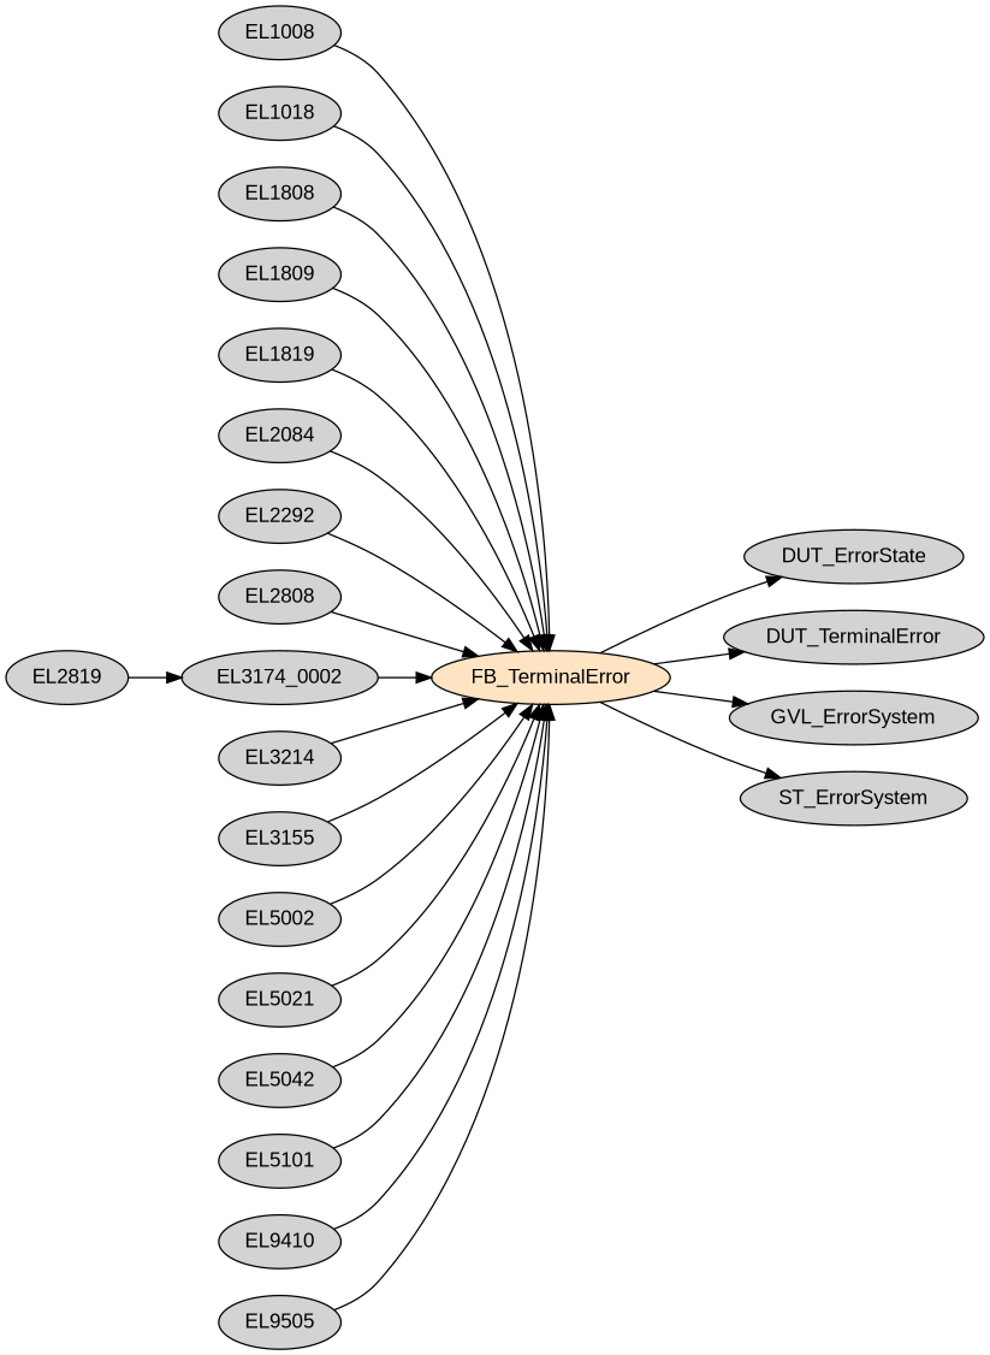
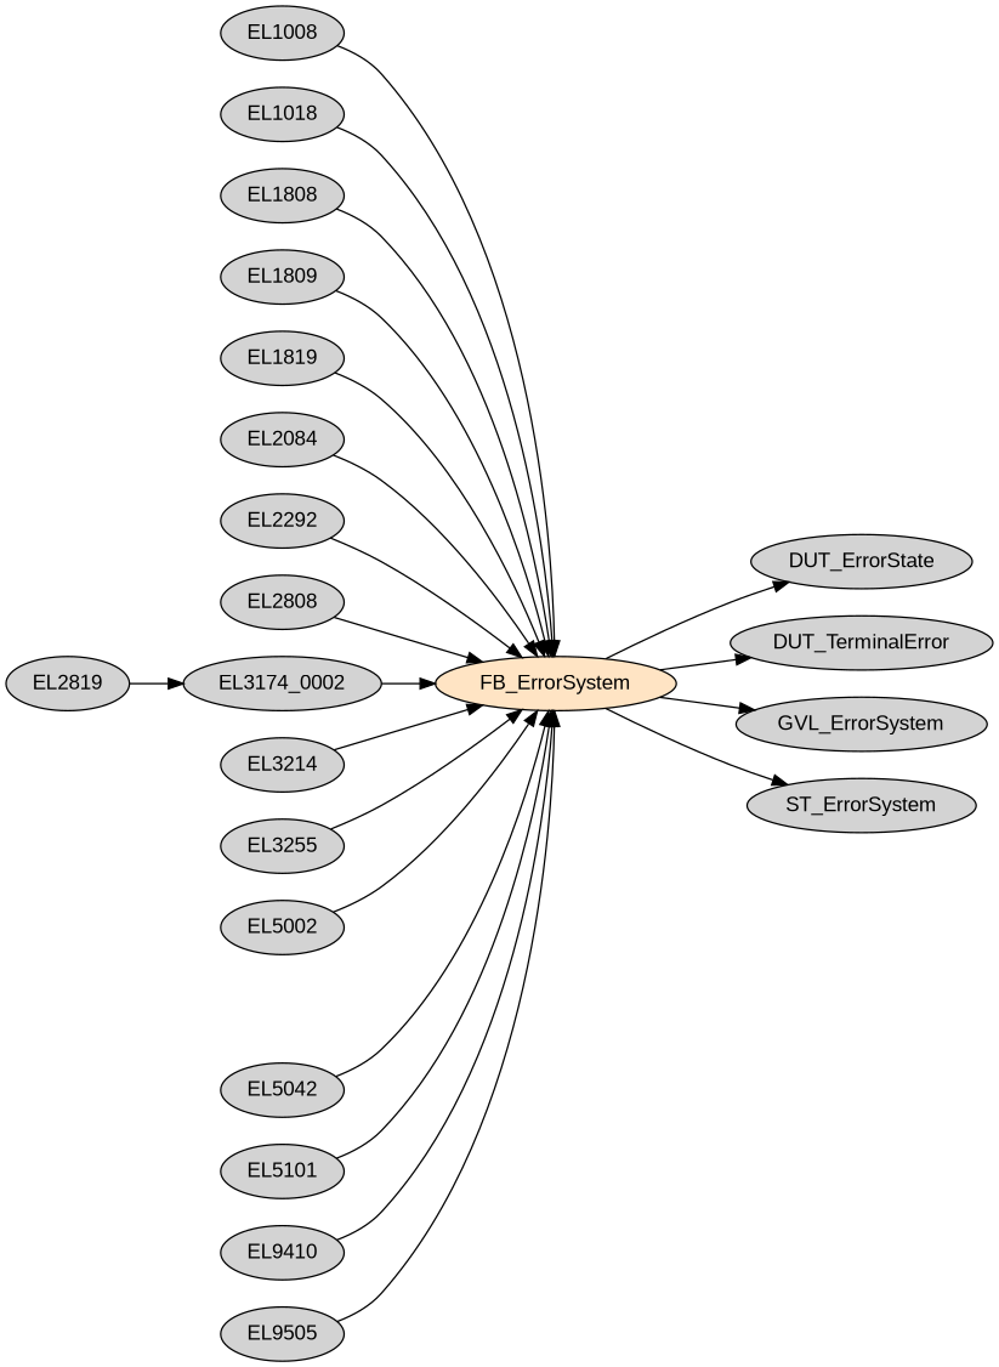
  digraph {
    fontname="Liberation Sans"
    rankdir=LR
    node [fontname="Liberation Sans" style=filled]
    edge [fontname="Liberation Sans"]
-   FB_TerminalError [fillcolor=bisque]
+   FB_TerminalError [fillcolor=bisque label=FB_ErrorSystem]
    DUT_ErrorState
    DUT_TerminalError
    GVL_ErrorSystem
    ST_ErrorSystem
    EL1008
    EL1018
    EL1808
    EL1809
    EL1819
    n11 [label=EL2084]
    n12 [label=EL2292]
    EL2808
    EL2819
    EL3174_0002
    EL3214
-   EL3255 [label=EL3155]
+   EL3255
    EL5002
-   EL5021
    EL5042
    EL5101
    EL9410
    EL9505
    FB_TerminalError -> DUT_ErrorState
    FB_TerminalError -> DUT_TerminalError
    FB_TerminalError -> GVL_ErrorSystem
    FB_TerminalError -> ST_ErrorSystem
    EL1008 -> FB_TerminalError
    EL1018 -> FB_TerminalError
    EL1808 -> FB_TerminalError
    EL1809 -> FB_TerminalError
    EL1819 -> FB_TerminalError
    n11 -> FB_TerminalError
    n12 -> FB_TerminalError
    EL2808 -> FB_TerminalError
    EL2819 -> EL3174_0002
    EL3174_0002 -> FB_TerminalError
    EL3214 -> FB_TerminalError
    EL3255 -> FB_TerminalError
    EL5002 -> FB_TerminalError
-   EL5021 -> FB_TerminalError
    EL5042 -> FB_TerminalError
    EL5101 -> FB_TerminalError
    EL9410 -> FB_TerminalError
    EL9505 -> FB_TerminalError
  }
